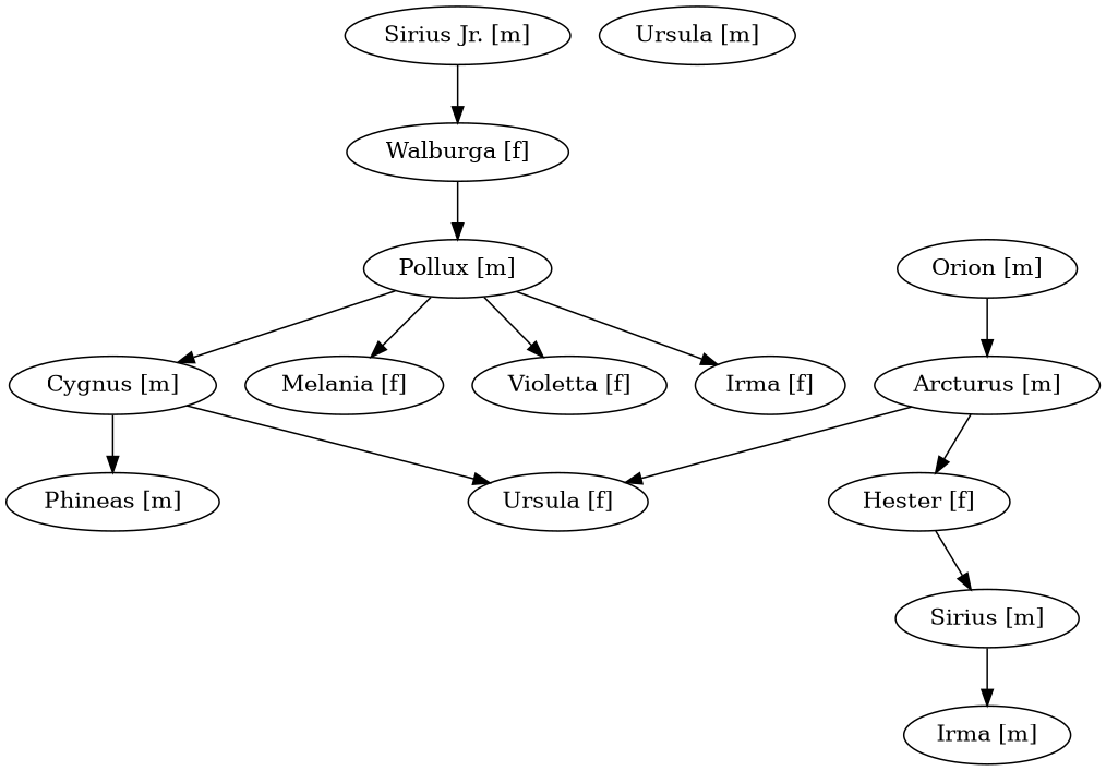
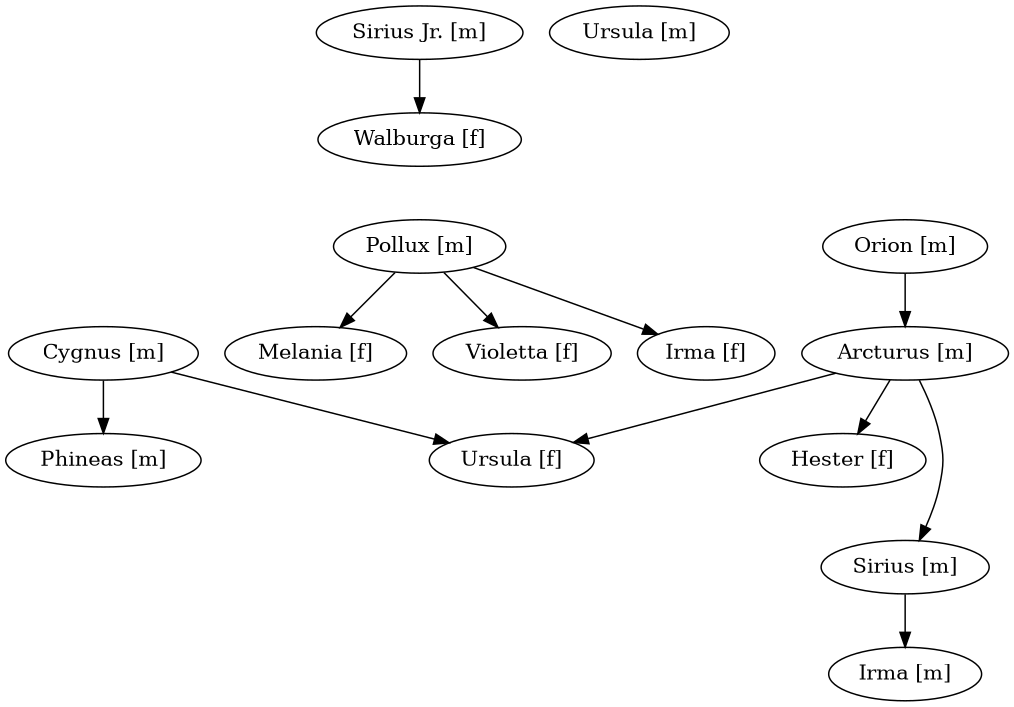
  digraph {
    "Arcturus [m]"
    "Hester [f]"
    "Sirius [m]"
    "Ursula [f]"
    "Irma [m]"
    "Cygnus [m]"
    "Phineas [m]"
    "Orion [m]"
    "Pollux [m]"
    "Melania [f]"
    "Violetta [f]"
    "Irma [f]"
    "Sirius Jr. [m]"
    "Walburga [f]"
    "Ursula [m]"
    "Arcturus [m]" -> "Hester [f]"
-   "Hester [f]" -> "Sirius [m]"
+   "Arcturus [m]" -> "Sirius [m]"
    "Arcturus [m]" -> "Ursula [f]"
    "Sirius [m]" -> "Irma [m]"
    "Cygnus [m]" -> "Ursula [f]"
    "Cygnus [m]" -> "Phineas [m]"
    "Orion [m]" -> "Arcturus [m]"
-   "Pollux [m]" -> "Cygnus [m]"
    "Pollux [m]" -> "Melania [f]"
    "Pollux [m]" -> "Violetta [f]"
    "Pollux [m]" -> "Irma [f]"
    "Sirius Jr. [m]" -> "Walburga [f]"
-   "Walburga [f]" -> "Pollux [m]"
  }
